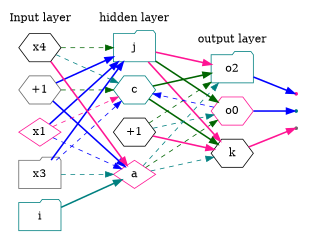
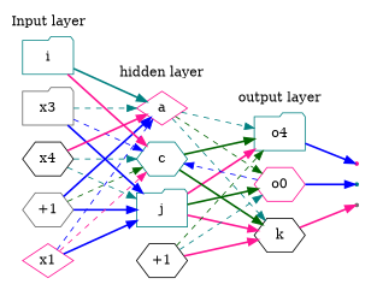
  digraph {
    ordering=out
    rankdir=LR
    splines=line
    node [color=teal fixedsize=true shape=hexagon style=solid]
    edge [color=blue style=bold]
    n1 [color=gray40 label="+1"]
    x1 [color=deeppink shape=diamond]
    n3 [label=i shape=folder]
    x3 [color=gray40 shape=folder]
    x4 [color=black]
    a [color=deeppink shape=diamond]
    n7 [label=j shape=folder]
    c
    n9 [color=black label="+1"]
    o0 [color=deeppink]
    n11 [color=black label=k]
-   o2 [shape=folder]
+   o2 [shape=folder label=o4]
    u [shape=point style=""]
    v [color=gray40 shape=point style=""]
    w [color=deeppink shape=point style=""]
    subgraph cluster_1 {
      color=white
      label="Input layer"
      n1
      x1
      n3
      x3
      x4
    }
    subgraph cluster_2 {
      color=white
      label="hidden layer"
      a
      n7
      c
      n9
    }
    subgraph cluster_3 {
      color=white
      label="output layer"
      o0
      n11
      o2
    }
    subgraph cluster_4 {
      color=white
      u
      v
      w
    }
    n1 -> a
    n1 -> n7
    n1 -> c [color=darkgreen style=dashed]
    x1 -> a [style=dashed]
    x1 -> n7
    x1 -> c [color=deeppink style=dashed]
    n3 -> a [color=teal]
+   n3 -> c [color=deeppink]
    x3 -> a [color=teal style=dashed]
    x3 -> n7
    x3 -> c [style=dashed]
    x4 -> a [color=deeppink]
-   x4 -> n7 [color=darkgreen style=dashed]
+   x4 -> n7 [color=teal style=dashed]
    x4 -> c [color=teal style=dashed]
    a -> o0 [color=darkgreen style=dashed]
    a -> n11 [color=teal style=dashed]
    a -> o2 [color=teal style=dashed]
    n7 -> o0 [color=darkgreen]
    n7 -> n11 [color=deeppink]
    n7 -> o2 [color=deeppink]
    c -> n11 [color=darkgreen]
    c -> o2 [color=darkgreen]
    n9 -> o0 [color=teal style=dashed]
    n9 -> n11 [color=deeppink]
    n9 -> o2 [color=darkgreen style=dashed]
    o0 -> c [style=dashed]
    o0 -> u
    n11 -> v [color=deeppink]
    o2 -> w
  }
